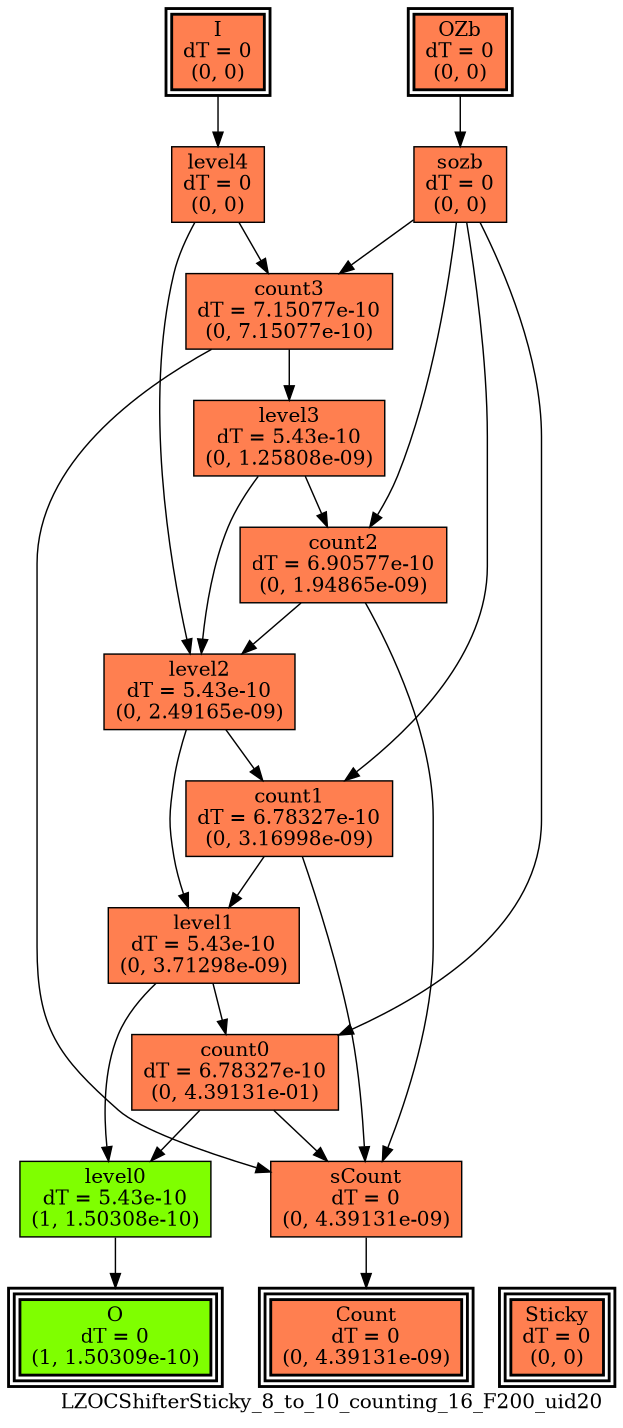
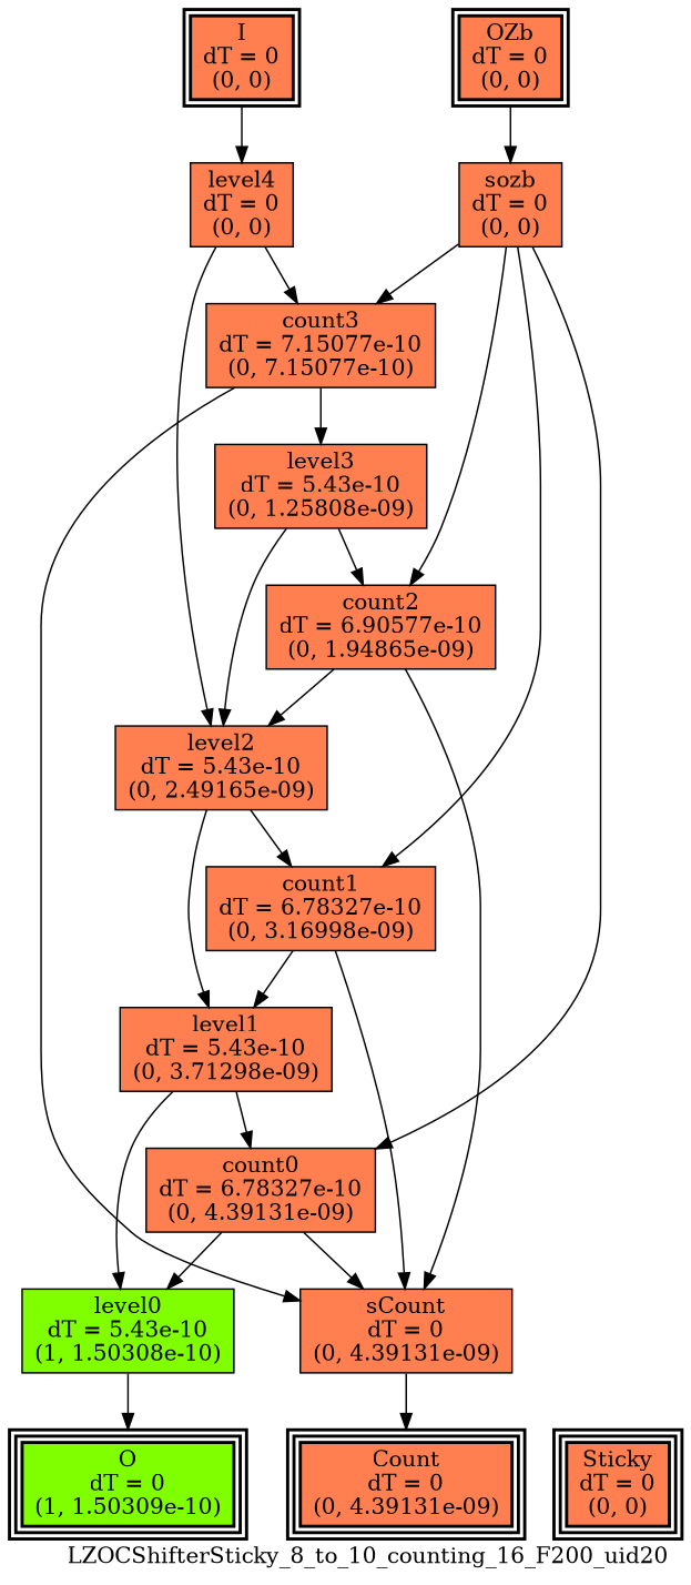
  digraph {
    label=LZOCShifterSticky_8_to_10_counting_16_F200_uid20
    labeljust=right
    labelloc=bottom
    nodesep=0.25
    ranksep=0.5
    node [color=black fillcolor=coral peripheries=1 shape=box style=filled]
    edge [arrowhead=normal arrowsize=1.0 arrowtail=normal color=black dir=forward]
    n1 [label="I\ndT = 0\n(0, 0)" peripheries=2 style="bold, filled"]
    n2 [label="OZb\ndT = 0\n(0, 0)" peripheries=2 style="bold, filled"]
    n3 [label="Count\ndT = 0\n(0, 4.39131e-09)" peripheries=3 style="bold, filled"]
    n4 [fillcolor=chartreuse label="O\ndT = 0\n(1, 1.50309e-10)" peripheries=3 style="bold, filled"]
    n5 [label="Sticky\ndT = 0\n(0, 0)" peripheries=3 style="bold, filled"]
    n6 [label="level4\ndT = 0\n(0, 0)"]
    n7 [label="sozb\ndT = 0\n(0, 0)"]
    n8 [label="count3\ndT = 7.15077e-10\n(0, 7.15077e-10)"]
    n9 [label="level2\ndT = 5.43e-10\n(0, 2.49165e-09)"]
    n10 [label="count2\ndT = 6.90577e-10\n(0, 1.94865e-09)"]
    n11 [label="count1\ndT = 6.78327e-10\n(0, 3.16998e-09)"]
-   n12 [label="count0\ndT = 6.78327e-10\n(0, 4.39131e-01)"]
+   n12 [label="count0\ndT = 6.78327e-10\n(0, 4.39131e-09)"]
    n13 [label="level3\ndT = 5.43e-10\n(0, 1.25808e-09)"]
    n14 [label="sCount\ndT = 0\n(0, 4.39131e-09)"]
    n15 [label="level1\ndT = 5.43e-10\n(0, 3.71298e-09)"]
    n16 [fillcolor=chartreuse label="level0\ndT = 5.43e-10\n(1, 1.50308e-10)"]
    subgraph sub_1 {
      rank=same
      n1
      n2
    }
    subgraph sub_2 {
      rank=same
      n3
      n4
      n5
    }
    n1 -> n6
    n2 -> n7
    n6 -> n8
    n6 -> n9
    n7 -> n8
    n7 -> n10
    n7 -> n11
    n7 -> n12
    n8 -> n13
    n8 -> n14
    n9 -> n11
    n9 -> n15
    n10 -> n9
    n10 -> n14
    n11 -> n14
    n11 -> n15
    n12 -> n14
    n12 -> n16
    n13 -> n9
    n13 -> n10
    n14 -> n3
    n15 -> n12
    n15 -> n16
    n16 -> n4
  }
